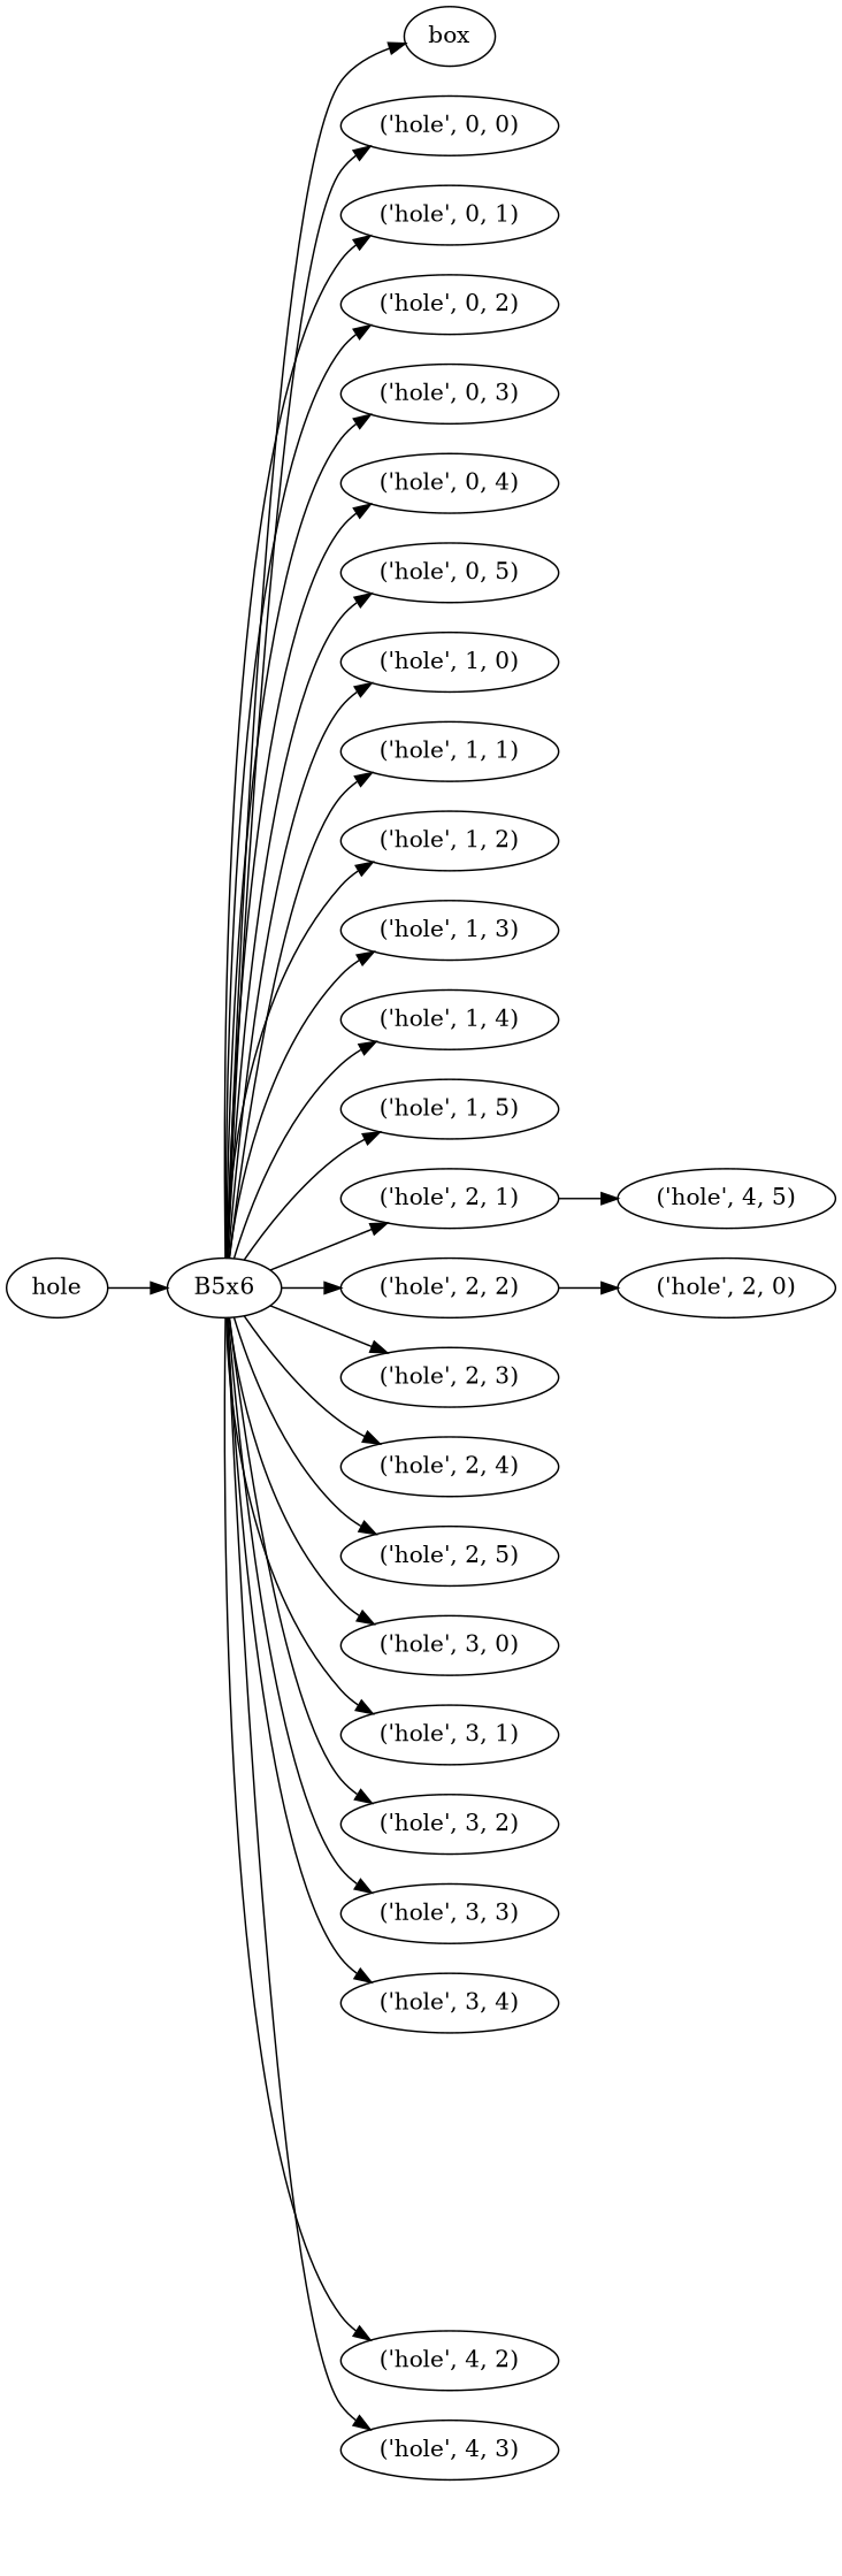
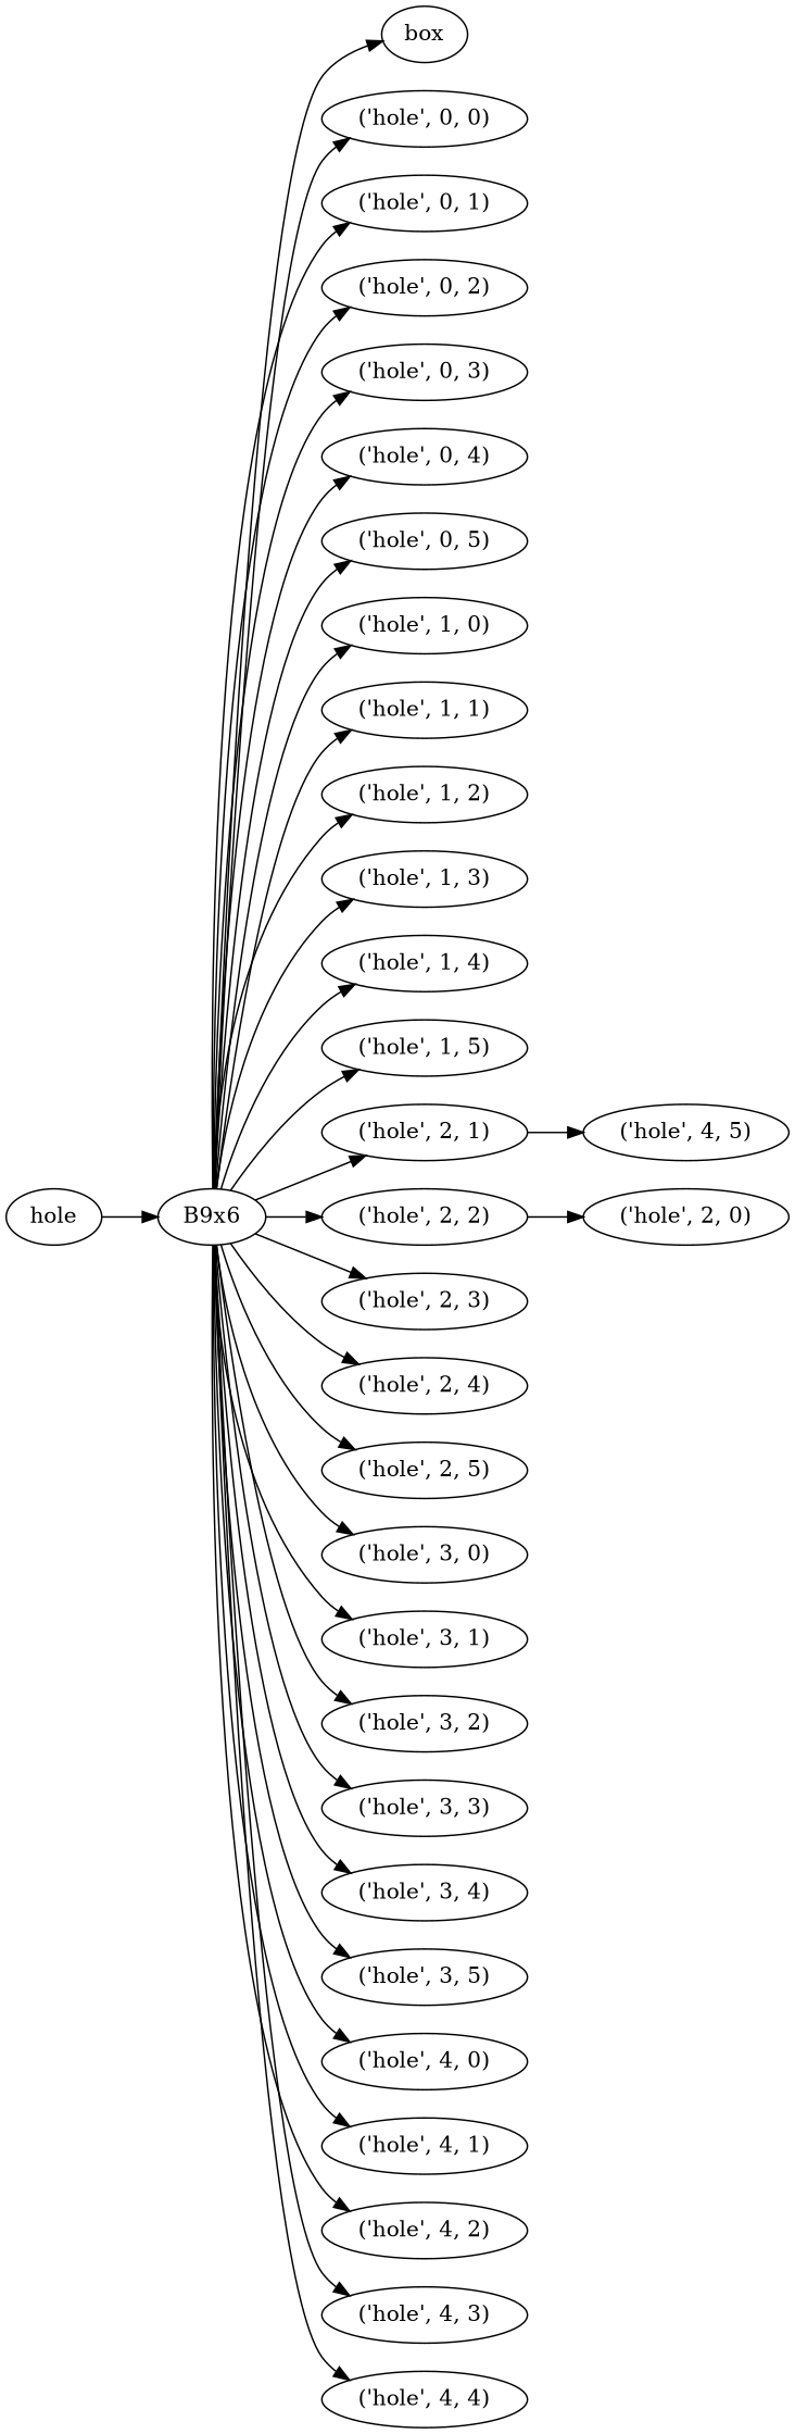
  digraph {
    rankdir=LR
    n1 [label=hole]
-   n2 [label=B5x6]
+   n2 [label=B9x6]
    n3 [label=box]
    n4 [label="\('hole',\ 0,\ 0\)"]
    n5 [label="\('hole',\ 0,\ 1\)"]
    n6 [label="\('hole',\ 0,\ 2\)"]
    n7 [label="\('hole',\ 0,\ 3\)"]
    n8 [label="\('hole',\ 0,\ 4\)"]
    n9 [label="\('hole',\ 0,\ 5\)"]
    n10 [label="\('hole',\ 1,\ 0\)"]
    n11 [label="\('hole',\ 1,\ 1\)"]
    n12 [label="\('hole',\ 1,\ 2\)"]
    n13 [label="\('hole',\ 1,\ 3\)"]
    n14 [label="\('hole',\ 1,\ 4\)"]
    n15 [label="\('hole',\ 1,\ 5\)"]
    n16 [label="\('hole',\ 2,\ 1\)"]
    n17 [label="\('hole',\ 2,\ 2\)"]
    n18 [label="\('hole',\ 2,\ 3\)"]
    n19 [label="\('hole',\ 2,\ 4\)"]
    n20 [label="\('hole',\ 2,\ 5\)"]
    n21 [label="\('hole',\ 3,\ 0\)"]
    n22 [label="\('hole',\ 3,\ 1\)"]
    n23 [label="\('hole',\ 3,\ 2\)"]
    n24 [label="\('hole',\ 3,\ 3\)"]
    n25 [label="\('hole',\ 3,\ 4\)"]
+   n26 [label="\('hole',\ 3,\ 5\)"]
+   n27 [label="\('hole',\ 4,\ 0\)"]
+   n28 [label="\('hole',\ 4,\ 1\)"]
    n29 [label="\('hole',\ 4,\ 2\)"]
    n30 [label="\('hole',\ 4,\ 3\)"]
+   n31 [label="\('hole',\ 4,\ 4\)"]
    n32 [label="\('hole',\ 2,\ 0\)"]
    n33 [label="\('hole',\ 4,\ 5\)"]
    n1 -> n2
    n2 -> n3
    n2 -> n4
    n2 -> n5
    n2 -> n6
    n2 -> n7
    n2 -> n8
    n2 -> n9
    n2 -> n10
    n2 -> n11
    n2 -> n12
    n2 -> n13
    n2 -> n14
    n2 -> n15
    n2 -> n16
    n2 -> n17
    n2 -> n18
    n2 -> n19
    n2 -> n20
    n2 -> n21
    n2 -> n22
    n2 -> n23
    n2 -> n24
    n2 -> n25
+   n2 -> n26
+   n2 -> n27
+   n2 -> n28
    n2 -> n29
    n2 -> n30
+   n2 -> n31
    n16 -> n33
    n17 -> n32
  }
